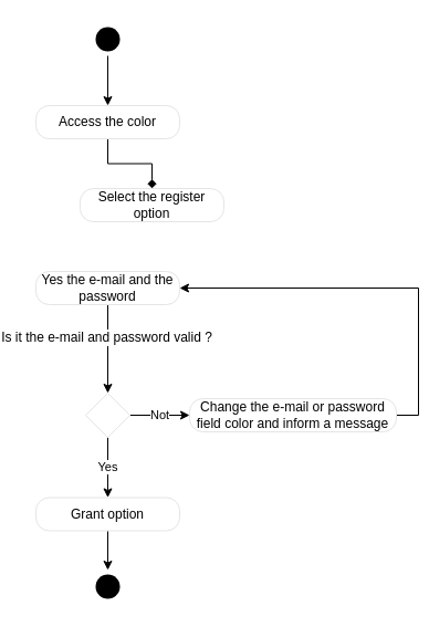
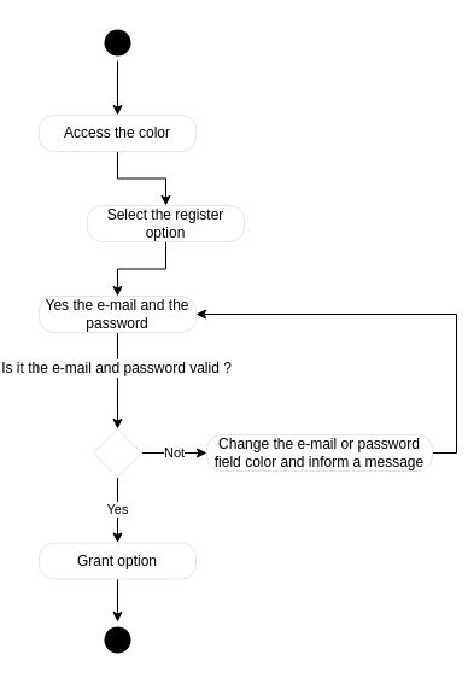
  <mxCell id="0" />
  <mxCell id="1" parent="0" />
  <mxCell id="2" style="edgeStyle=orthogonalEdgeStyle;rounded=0;orthogonalLoop=1;jettySize=auto;html=1;exitX=0.5;exitY=1;exitDx=0;exitDy=0;" parent="1" source="3" target="5" edge="1"><mxGeometry relative="1" as="geometry" /></mxCell>
  <mxCell id="3" value="" style="ellipse;html=1;shape=startState;fillColor=#000000;strokeColor=none;" parent="1" vertex="1"><mxGeometry x="70" y="20" width="30" height="30" as="geometry" /></mxCell>
- <mxCell id="4" style="edgeStyle=orthogonalEdgeStyle;rounded=0;orthogonalLoop=1;jettySize=auto;html=1;endArrow=diamond;" parent="1" source="5" target="7" edge="1"><mxGeometry relative="1" as="geometry" /></mxCell>
+ <mxCell id="4" style="edgeStyle=orthogonalEdgeStyle;rounded=0;orthogonalLoop=1;jettySize=auto;html=1;" parent="1" source="5" target="7" edge="1"><mxGeometry relative="1" as="geometry" /></mxCell>
  <mxCell id="5" value="Access the color" style="rounded=1;whiteSpace=wrap;html=1;arcSize=40;fontColor=#000000;fillColor=#FFFFFF;strokeColor=#e5e5e5;" parent="1" vertex="1"><mxGeometry x="20" y="95" width="130" height="30" as="geometry" /></mxCell>
+ <mxCell id="6" style="edgeStyle=orthogonalEdgeStyle;rounded=0;orthogonalLoop=1;jettySize=auto;html=1;entryX=0.5;entryY=0;entryDx=0;entryDy=0;" parent="1" source="7" target="10" edge="1"><mxGeometry relative="1" as="geometry" /></mxCell>
  <mxCell id="7" value="Select the register option" style="rounded=1;whiteSpace=wrap;html=1;arcSize=40;fontColor=#000000;fillColor=#FFFFFF;strokeColor=#e5e5e5;" parent="1" vertex="1"><mxGeometry x="60" y="170" width="130" height="30" as="geometry" /></mxCell>
  <mxCell id="8" style="edgeStyle=orthogonalEdgeStyle;rounded=0;orthogonalLoop=1;jettySize=auto;html=1;exitX=0.5;exitY=1;exitDx=0;exitDy=0;entryX=0.5;entryY=0;entryDx=0;entryDy=0;" parent="1" source="10" target="13" edge="1"><mxGeometry relative="1" as="geometry" /></mxCell>
  <mxCell id="9" value="Is it the e-mail and password valid&amp;nbsp;?" style="text;html=1;resizable=0;points=[];align=center;verticalAlign=middle;labelBackgroundColor=#ffffff;" parent="8" vertex="1" connectable="0"><mxGeometry x="-0.276" y="-2" relative="1" as="geometry"><mxPoint as="offset" /></mxGeometry></mxCell>
  <mxCell id="10" value="Yes the e-mail and the password&lt;br&gt;" style="rounded=1;whiteSpace=wrap;html=1;arcSize=40;fontColor=#000000;fillColor=#FFFFFF;strokeColor=#e5e5e5;" parent="1" vertex="1"><mxGeometry x="20" y="245" width="130" height="30" as="geometry" /></mxCell>
  <mxCell id="11" value="Not" style="edgeStyle=orthogonalEdgeStyle;rounded=0;orthogonalLoop=1;jettySize=auto;html=1;" parent="1" source="13" target="15" edge="1"><mxGeometry relative="1" as="geometry" /></mxCell>
  <mxCell id="12" value="Yes" style="edgeStyle=orthogonalEdgeStyle;rounded=0;orthogonalLoop=1;jettySize=auto;html=1;exitX=0.5;exitY=1;exitDx=0;exitDy=0;" edge="1" parent="1" source="13" target="17"><mxGeometry relative="1" as="geometry"><mxPoint x="85.207" y="443.828" as="targetPoint" /></mxGeometry></mxCell>
  <mxCell id="13" value="" style="rhombus;whiteSpace=wrap;html=1;strokeColor=#e5e5e5;fillColor=#FFFFFF;" parent="1" vertex="1"><mxGeometry x="65" y="355" width="40" height="40" as="geometry" /></mxCell>
  <mxCell id="14" style="edgeStyle=orthogonalEdgeStyle;rounded=0;orthogonalLoop=1;jettySize=auto;html=1;exitX=1;exitY=0.5;exitDx=0;exitDy=0;entryX=1;entryY=0.5;entryDx=0;entryDy=0;" parent="1" source="15" target="10" edge="1"><mxGeometry relative="1" as="geometry" /></mxCell>
  <mxCell id="15" value="Change the e-mail or password field color and inform a message&lt;br&gt;" style="rounded=1;whiteSpace=wrap;html=1;arcSize=40;fontColor=#000000;fillColor=#FFFFFF;strokeColor=#e5e5e5;" parent="1" vertex="1"><mxGeometry x="159" y="360" width="187" height="30" as="geometry" /></mxCell>
  <mxCell id="16" style="edgeStyle=orthogonalEdgeStyle;rounded=0;orthogonalLoop=1;jettySize=auto;html=1;exitX=0.5;exitY=1;exitDx=0;exitDy=0;" edge="1" parent="1" source="17" target="18"><mxGeometry relative="1" as="geometry" /></mxCell>
  <mxCell id="17" value="Grant option&lt;br&gt;" style="rounded=1;whiteSpace=wrap;html=1;arcSize=40;fontColor=#000000;fillColor=#FFFFFF;strokeColor=#e5e5e5;" parent="1" vertex="1"><mxGeometry x="20" y="449.5" width="130" height="30" as="geometry" /></mxCell>
  <mxCell id="18" value="" style="ellipse;html=1;shape=startState;fillColor=#000000;strokeColor=none;" parent="1" vertex="1"><mxGeometry x="70" y="515" width="30" height="30" as="geometry" /></mxCell>
